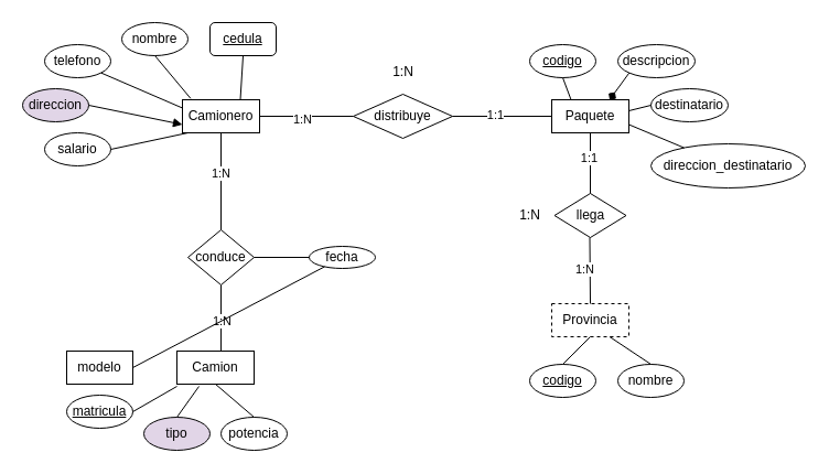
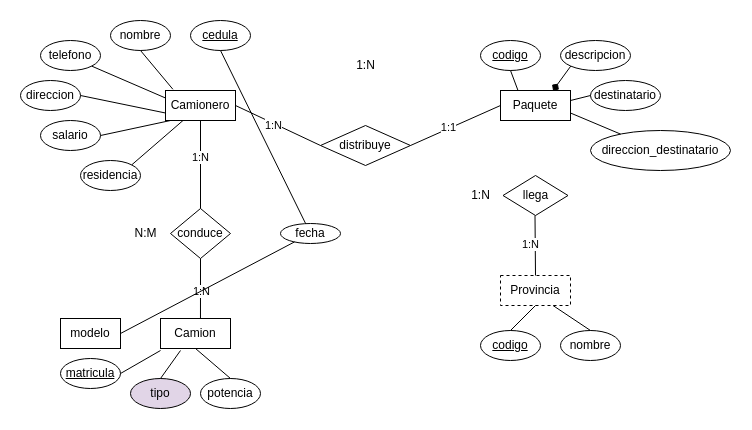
  <mxCell id="0" />
  <mxCell id="1" parent="0" />
  <mxCell id="2" value="Camionero" style="rounded=0;whiteSpace=wrap;html=1;" vertex="1" parent="1"><mxGeometry x="165" y="90" width="70" height="30" as="geometry" /></mxCell>
  <mxCell id="3" value="Paquete" style="rounded=0;whiteSpace=wrap;html=1;" vertex="1" parent="1"><mxGeometry x="500" y="90" width="70" height="30" as="geometry" /></mxCell>
  <mxCell id="4" value="Camion" style="rounded=0;whiteSpace=wrap;html=1;" vertex="1" parent="1"><mxGeometry x="160" y="318" width="70" height="30" as="geometry" /></mxCell>
  <mxCell id="5" value="Provincia" style="rounded=0;whiteSpace=wrap;html=1;dashed=1;" vertex="1" parent="1"><mxGeometry x="500" y="275" width="70" height="30" as="geometry" /></mxCell>
- <mxCell id="6" value="&lt;u&gt;cedula&lt;/u&gt;" style="whiteSpace=wrap;html=1;rounded=1;" vertex="1" parent="1"><mxGeometry x="190" y="20" width="60" height="30" as="geometry" /></mxCell>
+ <mxCell id="6" value="&lt;u&gt;cedula&lt;/u&gt;" style="ellipse;whiteSpace=wrap;html=1;" vertex="1" parent="1"><mxGeometry x="190" y="20" width="60" height="30" as="geometry" /></mxCell>
  <mxCell id="7" value="nombre" style="ellipse;whiteSpace=wrap;html=1;" vertex="1" parent="1"><mxGeometry x="110" y="20" width="60" height="30" as="geometry" /></mxCell>
  <mxCell id="8" value="telefono" style="ellipse;whiteSpace=wrap;html=1;" vertex="1" parent="1"><mxGeometry x="40" y="40" width="60" height="30" as="geometry" /></mxCell>
- <mxCell id="9" value="direccion" style="ellipse;whiteSpace=wrap;html=1;fillColor=#e1d5e7;" vertex="1" parent="1"><mxGeometry x="20" y="80" width="60" height="30" as="geometry" /></mxCell>
+ <mxCell id="9" value="direccion" style="ellipse;whiteSpace=wrap;html=1;" vertex="1" parent="1"><mxGeometry x="20" y="80" width="60" height="30" as="geometry" /></mxCell>
  <mxCell id="10" value="salario" style="ellipse;whiteSpace=wrap;html=1;" vertex="1" parent="1"><mxGeometry x="40" y="120" width="60" height="30" as="geometry" /></mxCell>
  <mxCell id="11" value="descripcion" style="ellipse;whiteSpace=wrap;html=1;" vertex="1" parent="1"><mxGeometry x="560" y="40" width="70" height="30" as="geometry" /></mxCell>
  <mxCell id="12" value="&lt;u&gt;codigo&lt;/u&gt;" style="ellipse;whiteSpace=wrap;html=1;" vertex="1" parent="1"><mxGeometry x="480" y="330" width="60" height="30" as="geometry" /></mxCell>
  <mxCell id="13" value="&lt;u&gt;matricula&lt;/u&gt;" style="ellipse;whiteSpace=wrap;html=1;" vertex="1" parent="1"><mxGeometry x="60" y="358" width="60" height="30" as="geometry" /></mxCell>
  <mxCell id="14" value="destinatario" style="ellipse;whiteSpace=wrap;html=1;" vertex="1" parent="1"><mxGeometry x="590" y="80" width="70" height="30" as="geometry" /></mxCell>
  <mxCell id="15" value="direccion_destinatario" style="ellipse;whiteSpace=wrap;html=1;" vertex="1" parent="1"><mxGeometry x="590" y="130" width="140" height="40" as="geometry" /></mxCell>
  <mxCell id="16" value="nombre" style="ellipse;whiteSpace=wrap;html=1;" vertex="1" parent="1"><mxGeometry x="560" y="330" width="60" height="30" as="geometry" /></mxCell>
  <mxCell id="17" value="modelo" style="whiteSpace=wrap;html=1;rounded=0;" vertex="1" parent="1"><mxGeometry x="60" y="318" width="60" height="30" as="geometry" /></mxCell>
+ <mxCell id="18" value="residencia" style="ellipse;whiteSpace=wrap;html=1;" vertex="1" parent="1"><mxGeometry x="80" y="160" width="60" height="30" as="geometry" /></mxCell>
  <mxCell id="19" value="&lt;u&gt;codigo&lt;/u&gt;" style="ellipse;whiteSpace=wrap;html=1;" vertex="1" parent="1"><mxGeometry x="480" y="40" width="60" height="30" as="geometry" /></mxCell>
  <mxCell id="20" value="tipo" style="ellipse;whiteSpace=wrap;html=1;fillColor=#e1d5e7;" vertex="1" parent="1"><mxGeometry x="130" y="378" width="60" height="30" as="geometry" /></mxCell>
  <mxCell id="21" value="potencia" style="ellipse;whiteSpace=wrap;html=1;" vertex="1" parent="1"><mxGeometry x="200" y="378" width="60" height="30" as="geometry" /></mxCell>
  <mxCell id="22" value="conduce" style="rhombus;whiteSpace=wrap;html=1;" vertex="1" parent="1"><mxGeometry x="170" y="208" width="60" height="50" as="geometry" /></mxCell>
  <mxCell id="23" value="" style="endArrow=none;html=1;rounded=0;entryX=0.5;entryY=1;entryDx=0;entryDy=0;exitX=0.5;exitY=0;exitDx=0;exitDy=0;" edge="1" parent="1" source="22" target="2"><mxGeometry width="50" height="50" relative="1" as="geometry"><mxPoint x="350" y="190" as="sourcePoint" /><mxPoint x="400" y="140" as="targetPoint" /></mxGeometry></mxCell>
  <mxCell id="24" value="1:N" style="edgeLabel;html=1;align=center;verticalAlign=middle;resizable=0;points=[];" connectable="0" vertex="1" parent="23"><mxGeometry x="0.192" y="1" relative="1" as="geometry"><mxPoint as="offset" /></mxGeometry></mxCell>
  <mxCell id="25" value="" style="endArrow=none;html=1;rounded=0;entryX=0.5;entryY=1;entryDx=0;entryDy=0;exitX=0.571;exitY=0;exitDx=0;exitDy=0;exitPerimeter=0;" edge="1" parent="1" source="4" target="22"><mxGeometry width="50" height="50" relative="1" as="geometry"><mxPoint x="350" y="190" as="sourcePoint" /><mxPoint x="400" y="140" as="targetPoint" /></mxGeometry></mxCell>
  <mxCell id="26" value="1:N" style="edgeLabel;html=1;align=center;verticalAlign=middle;resizable=0;points=[];" connectable="0" vertex="1" parent="25"><mxGeometry x="-0.062" y="-1" relative="1" as="geometry"><mxPoint as="offset" /></mxGeometry></mxCell>
  <mxCell id="27" value="llega" style="rhombus;whiteSpace=wrap;html=1;" vertex="1" parent="1"><mxGeometry x="502.5" y="175" width="65" height="40" as="geometry" /></mxCell>
- <mxCell id="28" value="" style="endArrow=none;html=1;rounded=0;exitX=0.5;exitY=1;exitDx=0;exitDy=0;startArrow=none;startFill=0;entryX=0.5;entryY=0;entryDx=0;entryDy=0;" edge="1" parent="1" source="3" target="27"><mxGeometry width="50" height="50" relative="1" as="geometry"><mxPoint x="350" y="190" as="sourcePoint" /><mxPoint x="500" y="160" as="targetPoint" /></mxGeometry></mxCell>
- <mxCell id="29" value="1:1" style="edgeLabel;html=1;align=center;verticalAlign=middle;resizable=0;points=[];" connectable="0" vertex="1" parent="28"><mxGeometry x="-0.193" y="-2" relative="1" as="geometry"><mxPoint as="offset" /></mxGeometry></mxCell>
  <mxCell id="30" value="" style="endArrow=none;html=1;rounded=0;entryX=0.5;entryY=1;entryDx=0;entryDy=0;exitX=0.5;exitY=0;exitDx=0;exitDy=0;" edge="1" parent="1" source="5"><mxGeometry width="50" height="50" relative="1" as="geometry"><mxPoint x="534.5" y="270" as="sourcePoint" /><mxPoint x="534.5" y="215" as="targetPoint" /></mxGeometry></mxCell>
  <mxCell id="31" value="1:N" style="edgeLabel;html=1;align=center;verticalAlign=middle;resizable=0;points=[];" connectable="0" vertex="1" parent="30"><mxGeometry x="0.061" y="5" relative="1" as="geometry"><mxPoint as="offset" /></mxGeometry></mxCell>
- <mxCell id="32" value="distribuye" style="rhombus;whiteSpace=wrap;html=1;" vertex="1" parent="1"><mxGeometry x="320" y="85" width="90" height="40" as="geometry" /></mxCell>
+ <mxCell id="32" value="distribuye" style="rhombus;whiteSpace=wrap;html=1;" vertex="1" parent="1"><mxGeometry x="320" y="125" width="90" height="40" as="geometry" /></mxCell>
  <mxCell id="33" value="" style="endArrow=none;html=1;rounded=0;exitX=1;exitY=0.5;exitDx=0;exitDy=0;entryX=0;entryY=0.5;entryDx=0;entryDy=0;" edge="1" parent="1" source="2" target="32"><mxGeometry width="50" height="50" relative="1" as="geometry"><mxPoint x="350" y="190" as="sourcePoint" /><mxPoint x="400" y="140" as="targetPoint" /></mxGeometry></mxCell>
  <mxCell id="34" value="1:N" style="edgeLabel;html=1;align=center;verticalAlign=middle;resizable=0;points=[];" connectable="0" vertex="1" parent="33"><mxGeometry x="-0.101" y="-2" relative="1" as="geometry"><mxPoint as="offset" /></mxGeometry></mxCell>
  <mxCell id="35" value="" style="endArrow=none;html=1;rounded=0;entryX=0;entryY=0.5;entryDx=0;entryDy=0;exitX=1;exitY=0.5;exitDx=0;exitDy=0;startArrow=none;startFill=0;endFill=1;" edge="1" parent="1" source="32" target="3"><mxGeometry width="50" height="50" relative="1" as="geometry"><mxPoint x="410" y="110" as="sourcePoint" /><mxPoint x="495" y="104.5" as="targetPoint" /></mxGeometry></mxCell>
  <mxCell id="36" value="1:1" style="edgeLabel;html=1;align=center;verticalAlign=middle;resizable=0;points=[];" connectable="0" vertex="1" parent="35"><mxGeometry x="-0.151" y="2" relative="1" as="geometry"><mxPoint as="offset" /></mxGeometry></mxCell>
  <mxCell id="37" value="1:N" style="text;html=1;align=center;verticalAlign=middle;resizable=0;points=[];autosize=1;strokeColor=none;fillColor=none;" vertex="1" parent="1"><mxGeometry x="345" y="50" width="40" height="30" as="geometry" /></mxCell>
  <mxCell id="38" value="1:N" style="text;html=1;align=center;verticalAlign=middle;resizable=0;points=[];autosize=1;strokeColor=none;fillColor=none;" vertex="1" parent="1"><mxGeometry x="460" y="180" width="40" height="30" as="geometry" /></mxCell>
  <mxCell id="39" value="fecha" style="ellipse;whiteSpace=wrap;html=1;" vertex="1" parent="1"><mxGeometry x="280" y="223" width="60" height="20" as="geometry" /></mxCell>
- <mxCell id="40" value="" style="endArrow=none;html=1;rounded=0;entryX=0;entryY=0.5;entryDx=0;entryDy=0;exitX=1;exitY=0.5;exitDx=0;exitDy=0;" edge="1" parent="1" source="22" target="39"><mxGeometry width="50" height="50" relative="1" as="geometry"><mxPoint x="230" y="238" as="sourcePoint" /><mxPoint x="400" y="278" as="targetPoint" /></mxGeometry></mxCell>
  <mxCell id="41" value="" style="endArrow=none;html=1;rounded=0;exitX=1;exitY=0.5;exitDx=0;exitDy=0;" edge="1" parent="1" source="17" target="39"><mxGeometry width="50" height="50" relative="1" as="geometry"><mxPoint x="350" y="290" as="sourcePoint" /><mxPoint x="400" y="240" as="targetPoint" /></mxGeometry></mxCell>
  <mxCell id="42" value="" style="endArrow=none;html=1;rounded=0;exitX=1;exitY=0.5;exitDx=0;exitDy=0;" edge="1" parent="1" source="13"><mxGeometry width="50" height="50" relative="1" as="geometry"><mxPoint x="130" y="343" as="sourcePoint" /><mxPoint x="160" y="350" as="targetPoint" /></mxGeometry></mxCell>
  <mxCell id="43" value="" style="endArrow=none;html=1;rounded=0;exitX=0.5;exitY=0;exitDx=0;exitDy=0;" edge="1" parent="1" source="20"><mxGeometry width="50" height="50" relative="1" as="geometry"><mxPoint x="130" y="343" as="sourcePoint" /><mxPoint x="180" y="350" as="targetPoint" /></mxGeometry></mxCell>
  <mxCell id="44" value="" style="endArrow=none;html=1;rounded=0;exitX=0.5;exitY=1;exitDx=0;exitDy=0;entryX=0.5;entryY=0;entryDx=0;entryDy=0;" edge="1" parent="1" source="4" target="21"><mxGeometry width="50" height="50" relative="1" as="geometry"><mxPoint x="140" y="353" as="sourcePoint" /><mxPoint x="180" y="353" as="targetPoint" /></mxGeometry></mxCell>
  <mxCell id="45" value="" style="endArrow=none;html=1;rounded=0;exitX=0.5;exitY=1;exitDx=0;exitDy=0;entryX=0.106;entryY=-0.04;entryDx=0;entryDy=0;entryPerimeter=0;" edge="1" parent="1" source="7" target="2"><mxGeometry width="50" height="50" relative="1" as="geometry"><mxPoint x="150" y="363" as="sourcePoint" /><mxPoint x="190" y="363" as="targetPoint" /></mxGeometry></mxCell>
- <mxCell id="46" value="" style="endArrow=none;html=1;rounded=0;exitX=0.5;exitY=1;exitDx=0;exitDy=0;entryX=0.75;entryY=0;entryDx=0;entryDy=0;" edge="1" parent="1" source="6" target="2"><mxGeometry width="50" height="50" relative="1" as="geometry"><mxPoint x="160" y="373" as="sourcePoint" /><mxPoint x="140" y="230" as="targetPoint" /></mxGeometry></mxCell>
+ <mxCell id="46" value="" style="endArrow=none;html=1;rounded=0;exitX=0.5;exitY=1;exitDx=0;exitDy=0;" edge="1" parent="1" source="6" target="39"><mxGeometry width="50" height="50" relative="1" as="geometry"><mxPoint x="160" y="373" as="sourcePoint" /><mxPoint x="140" y="230" as="targetPoint" /></mxGeometry></mxCell>
  <mxCell id="47" value="" style="endArrow=none;html=1;rounded=0;exitX=1;exitY=1;exitDx=0;exitDy=0;entryX=0;entryY=0.25;entryDx=0;entryDy=0;" edge="1" parent="1" source="8" target="2"><mxGeometry width="50" height="50" relative="1" as="geometry"><mxPoint x="150" y="60" as="sourcePoint" /><mxPoint x="182" y="99" as="targetPoint" /></mxGeometry></mxCell>
- <mxCell id="48" value="" style="endArrow=block;html=1;rounded=0;exitX=1;exitY=0.5;exitDx=0;exitDy=0;entryX=0;entryY=0.75;entryDx=0;entryDy=0;" edge="1" parent="1" source="9" target="2"><mxGeometry width="50" height="50" relative="1" as="geometry"><mxPoint x="160" y="70" as="sourcePoint" /><mxPoint x="160" y="109" as="targetPoint" /></mxGeometry></mxCell>
+ <mxCell id="48" value="" style="endArrow=none;html=1;rounded=0;exitX=1;exitY=0.5;exitDx=0;exitDy=0;entryX=0;entryY=0.75;entryDx=0;entryDy=0;" edge="1" parent="1" source="9" target="2"><mxGeometry width="50" height="50" relative="1" as="geometry"><mxPoint x="160" y="70" as="sourcePoint" /><mxPoint x="160" y="109" as="targetPoint" /></mxGeometry></mxCell>
  <mxCell id="49" value="" style="endArrow=none;html=1;rounded=0;exitX=1;exitY=0.5;exitDx=0;exitDy=0;" edge="1" parent="1" source="10"><mxGeometry width="50" height="50" relative="1" as="geometry"><mxPoint x="170" y="80" as="sourcePoint" /><mxPoint x="170" y="120" as="targetPoint" /></mxGeometry></mxCell>
+ <mxCell id="50" value="" style="endArrow=none;html=1;rounded=0;exitX=1;exitY=0;exitDx=0;exitDy=0;entryX=0.25;entryY=1;entryDx=0;entryDy=0;" edge="1" parent="1" source="18" target="2"><mxGeometry width="50" height="50" relative="1" as="geometry"><mxPoint x="180" y="90" as="sourcePoint" /><mxPoint x="212" y="129" as="targetPoint" /></mxGeometry></mxCell>
  <mxCell id="51" value="" style="endArrow=none;html=1;rounded=0;exitX=0.5;exitY=1;exitDx=0;exitDy=0;entryX=0.25;entryY=0;entryDx=0;entryDy=0;" edge="1" parent="1" source="19" target="3"><mxGeometry width="50" height="50" relative="1" as="geometry"><mxPoint x="190" y="100" as="sourcePoint" /><mxPoint x="222" y="139" as="targetPoint" /></mxGeometry></mxCell>
  <mxCell id="52" value="" style="endArrow=diamond;html=1;rounded=0;exitX=0;exitY=1;exitDx=0;exitDy=0;entryX=0.75;entryY=0;entryDx=0;entryDy=0;" edge="1" parent="1" source="11" target="3"><mxGeometry width="50" height="50" relative="1" as="geometry"><mxPoint x="520" y="80" as="sourcePoint" /><mxPoint x="528" y="100" as="targetPoint" /></mxGeometry></mxCell>
  <mxCell id="53" value="" style="endArrow=none;html=1;rounded=0;exitX=0;exitY=0.5;exitDx=0;exitDy=0;" edge="1" parent="1" source="14"><mxGeometry width="50" height="50" relative="1" as="geometry"><mxPoint x="530" y="90" as="sourcePoint" /><mxPoint x="570" y="100" as="targetPoint" /></mxGeometry></mxCell>
  <mxCell id="54" value="" style="endArrow=none;html=1;rounded=0;entryX=1;entryY=0.75;entryDx=0;entryDy=0;" edge="1" parent="1" source="15" target="3"><mxGeometry width="50" height="50" relative="1" as="geometry"><mxPoint x="600" y="105" as="sourcePoint" /><mxPoint x="580" y="110" as="targetPoint" /></mxGeometry></mxCell>
  <mxCell id="55" value="" style="endArrow=none;html=1;rounded=0;exitX=0.5;exitY=0;exitDx=0;exitDy=0;entryX=0.5;entryY=1;entryDx=0;entryDy=0;" edge="1" parent="1" source="12" target="5"><mxGeometry width="50" height="50" relative="1" as="geometry"><mxPoint x="610" y="115" as="sourcePoint" /><mxPoint x="550" y="320" as="targetPoint" /><Array as="points" /></mxGeometry></mxCell>
  <mxCell id="56" value="" style="endArrow=none;html=1;rounded=0;exitX=0.5;exitY=0;exitDx=0;exitDy=0;entryX=0.75;entryY=1;entryDx=0;entryDy=0;" edge="1" parent="1" source="16" target="5"><mxGeometry width="50" height="50" relative="1" as="geometry"><mxPoint x="520" y="340" as="sourcePoint" /><mxPoint x="545" y="315" as="targetPoint" /><Array as="points" /></mxGeometry></mxCell>
+ <mxCell id="57" value="N:M" style="text;html=1;align=center;verticalAlign=middle;resizable=0;points=[];autosize=1;strokeColor=none;fillColor=none;" vertex="1" parent="1"><mxGeometry x="120" y="218" width="50" height="30" as="geometry" /></mxCell>
